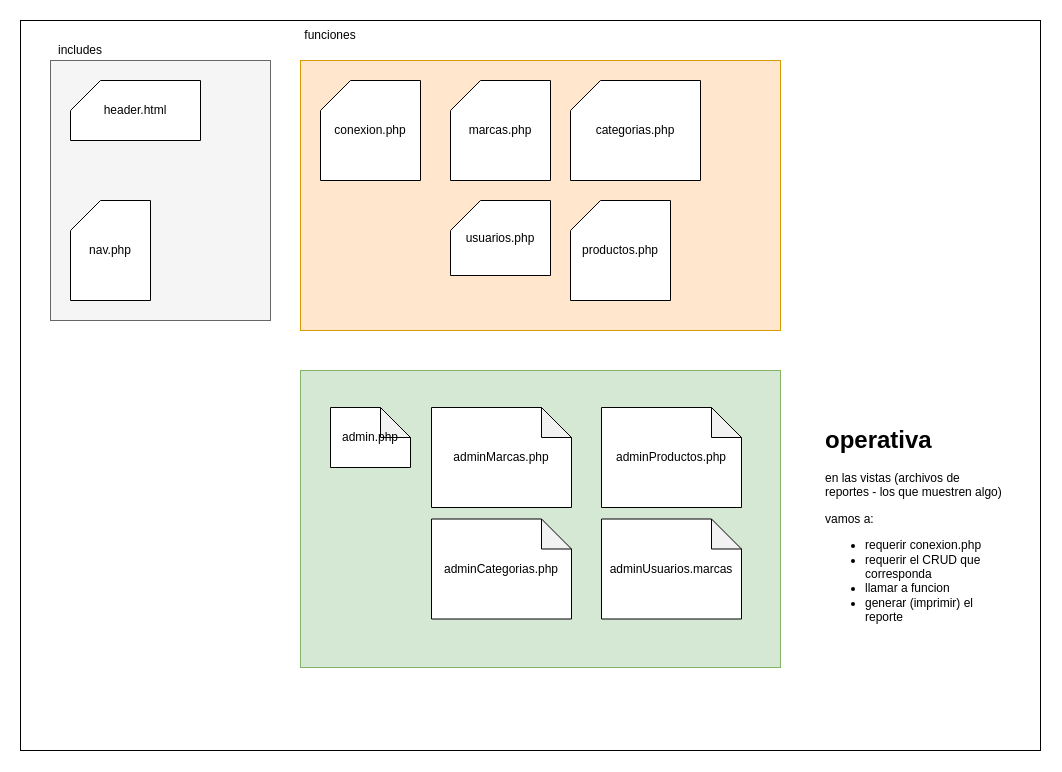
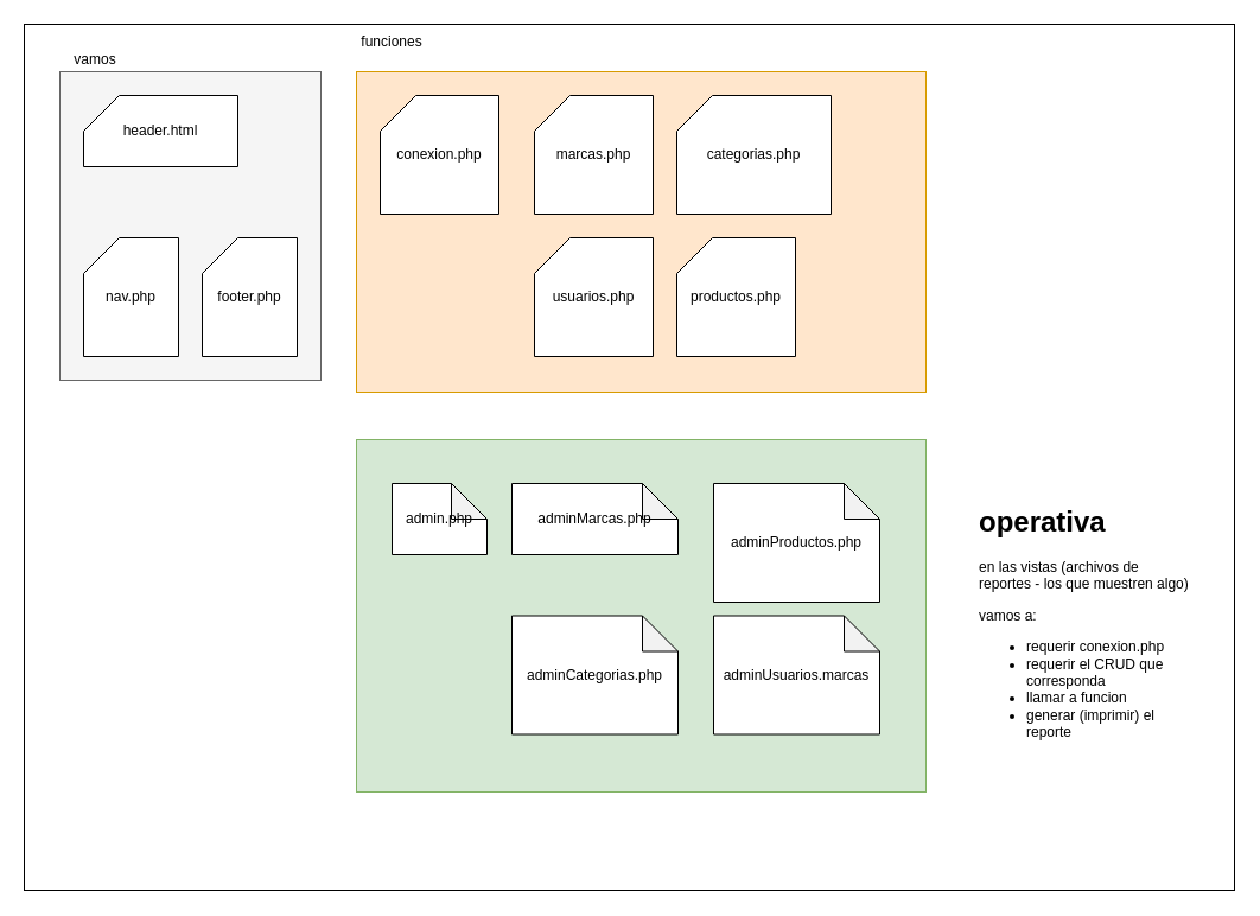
  <mxCell id="0" />
  <mxCell id="1" parent="0" />
  <mxCell id="2" value="" style="rounded=0;whiteSpace=wrap;html=1;" vertex="1" parent="1"><mxGeometry width="1020" height="730" as="geometry" x="20" y="20" /></mxCell>
  <mxCell id="3" value="" style="rounded=0;whiteSpace=wrap;html=1;fillColor=#f5f5f5;strokeColor=#666666;fontColor=#333333;" vertex="1" parent="1"><mxGeometry x="50" y="60" width="220" height="260" as="geometry" /></mxCell>
- <mxCell id="4" value="includes" style="text;html=1;strokeColor=none;fillColor=none;align=center;verticalAlign=middle;whiteSpace=wrap;rounded=0;" vertex="1" parent="1"><mxGeometry x="60" y="40" width="40" height="20" as="geometry" /></mxCell>
+ <mxCell id="4" value="vamos" style="text;html=1;strokeColor=none;fillColor=none;align=center;verticalAlign=middle;whiteSpace=wrap;rounded=0;" vertex="1" parent="1"><mxGeometry x="60" y="40" width="40" height="20" as="geometry" /></mxCell>
  <mxCell id="5" value="header.html" style="shape=card;whiteSpace=wrap;html=1;" vertex="1" parent="1"><mxGeometry x="70" y="80" width="130" height="60" as="geometry" /></mxCell>
  <mxCell id="6" value="nav.php" style="shape=card;whiteSpace=wrap;html=1;" vertex="1" parent="1"><mxGeometry x="70" y="200" width="80" height="100" as="geometry" /></mxCell>
+ <mxCell id="7" value="footer.php" style="shape=card;whiteSpace=wrap;html=1;" vertex="1" parent="1"><mxGeometry x="170" y="200" width="80" height="100" as="geometry" /></mxCell>
  <mxCell id="8" value="" style="rounded=0;whiteSpace=wrap;html=1;fillColor=#d5e8d4;strokeColor=#82b366;" vertex="1" parent="1"><mxGeometry x="300" y="370" width="480" height="297" as="geometry" /></mxCell>
  <mxCell id="9" value="admin.php" style="shape=note;whiteSpace=wrap;html=1;backgroundOutline=1;darkOpacity=0.05;" vertex="1" parent="1"><mxGeometry x="330" y="407" width="80" height="60" as="geometry" /></mxCell>
- <mxCell id="10" value="adminMarcas.php" style="shape=note;whiteSpace=wrap;html=1;backgroundOutline=1;darkOpacity=0.05;" vertex="1" parent="1"><mxGeometry x="431" y="407" width="140" height="100" as="geometry" /></mxCell>
+ <mxCell id="10" value="adminMarcas.php" style="shape=note;whiteSpace=wrap;html=1;backgroundOutline=1;darkOpacity=0.05;" vertex="1" parent="1"><mxGeometry x="431" y="407" width="140" height="60" as="geometry" /></mxCell>
  <mxCell id="11" value="adminCategorias.php" style="shape=note;whiteSpace=wrap;html=1;backgroundOutline=1;darkOpacity=0.05;" vertex="1" parent="1"><mxGeometry x="431" y="518.5" width="140" height="100" as="geometry" /></mxCell>
  <mxCell id="12" value="adminUsuarios.marcas" style="shape=note;whiteSpace=wrap;html=1;backgroundOutline=1;darkOpacity=0.05;" vertex="1" parent="1"><mxGeometry x="601" y="518.5" width="140" height="100" as="geometry" /></mxCell>
  <mxCell id="13" value="adminProductos.php" style="shape=note;whiteSpace=wrap;html=1;backgroundOutline=1;darkOpacity=0.05;" vertex="1" parent="1"><mxGeometry x="601" y="407" width="140" height="100" as="geometry" /></mxCell>
  <mxCell id="14" value="" style="rounded=0;whiteSpace=wrap;html=1;fillColor=#ffe6cc;strokeColor=#d79b00;" vertex="1" parent="1"><mxGeometry x="300" y="60" width="480" height="270" as="geometry" /></mxCell>
  <mxCell id="15" value="funciones" style="text;html=1;strokeColor=none;fillColor=none;align=center;verticalAlign=middle;whiteSpace=wrap;rounded=0;" vertex="1" parent="1"><mxGeometry x="310" y="25" width="40" height="20" as="geometry" /></mxCell>
  <mxCell id="16" value="conexion.php" style="shape=card;whiteSpace=wrap;html=1;" vertex="1" parent="1"><mxGeometry x="320" y="80" width="100" height="100" as="geometry" /></mxCell>
  <mxCell id="17" value="marcas.php" style="shape=card;whiteSpace=wrap;html=1;" vertex="1" parent="1"><mxGeometry x="450" y="80" width="100" height="100" as="geometry" /></mxCell>
  <mxCell id="18" value="categorias.php" style="shape=card;whiteSpace=wrap;html=1;" vertex="1" parent="1"><mxGeometry x="570" y="80" width="130" height="100" as="geometry" /></mxCell>
- <mxCell id="19" value="usuarios.php" style="shape=card;whiteSpace=wrap;html=1;" vertex="1" parent="1"><mxGeometry x="450" y="200" width="100" height="75" as="geometry" /></mxCell>
+ <mxCell id="19" value="usuarios.php" style="shape=card;whiteSpace=wrap;html=1;" vertex="1" parent="1"><mxGeometry x="450" y="200" width="100" height="100" as="geometry" /></mxCell>
  <mxCell id="20" value="productos.php" style="shape=card;whiteSpace=wrap;html=1;" vertex="1" parent="1"><mxGeometry x="570" y="200" width="100" height="100" as="geometry" /></mxCell>
  <mxCell id="21" value="&lt;h1&gt;operativa&lt;/h1&gt;&lt;p&gt;en las vistas (archivos de reportes - los que muestren algo)&lt;/p&gt;&lt;p&gt;vamos a:&lt;/p&gt;&lt;p&gt;&lt;/p&gt;&lt;ul&gt;&lt;li&gt;requerir conexion.php&lt;/li&gt;&lt;li&gt;requerir el CRUD que corresponda&lt;/li&gt;&lt;li&gt;llamar a funcion&lt;/li&gt;&lt;li&gt;generar (imprimir) el reporte&lt;/li&gt;&lt;/ul&gt;&lt;p&gt;&lt;/p&gt;" style="text;html=1;strokeColor=none;fillColor=none;spacing=5;spacingTop=-20;whiteSpace=wrap;overflow=hidden;rounded=0;" vertex="1" parent="1"><mxGeometry x="820" y="420" width="190" height="230" as="geometry" /></mxCell>
